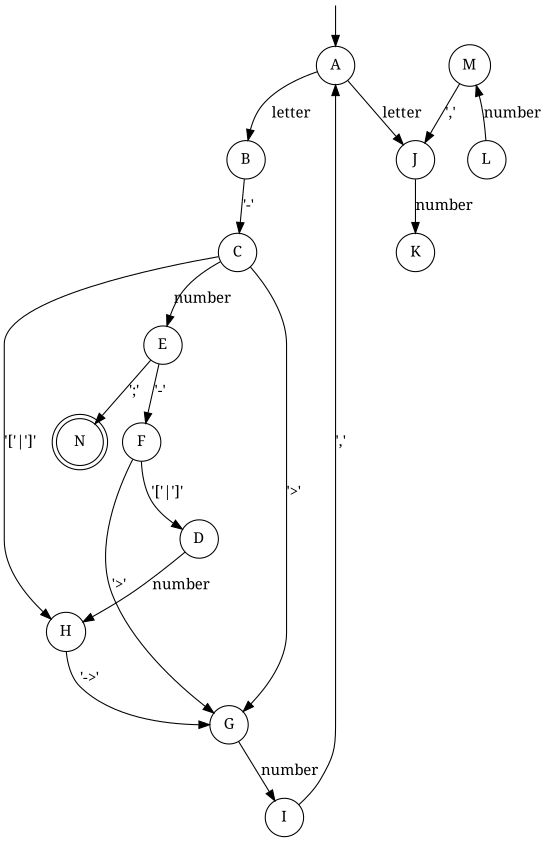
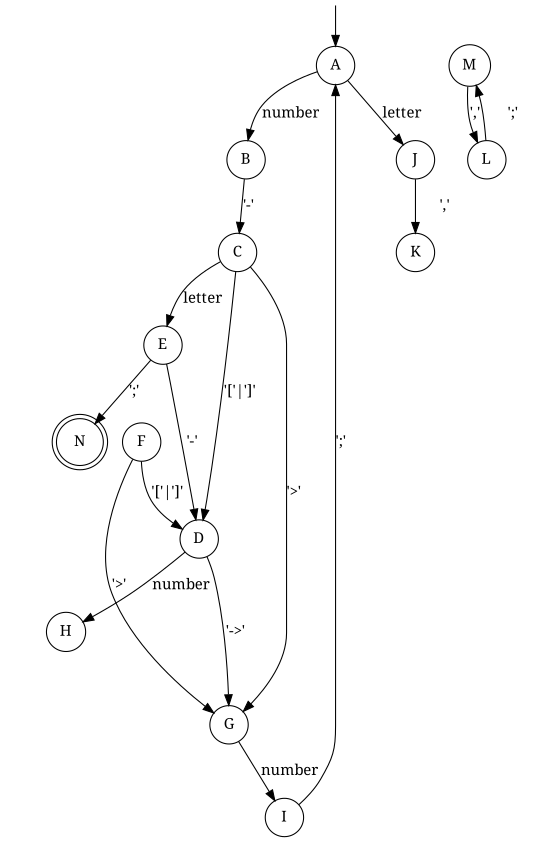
  digraph {
    fontname="Noto Serif"
    node [fontname="Noto Serif" shape=circle]
    edge [fontname="Noto Serif"]
    Q0 [fixedsize=true height=0 style=invisible width=0]
    A
    B
    J
    C
    K
    D
    E
    G
    H
    F
    N [shape=doublecircle]
    I
    L
    M
    Q0 -> A
-   A -> B [label=letter]
+   A -> B [label=number]
    A -> J [label=letter]
    B -> C [label="'-'"]
-   J -> K [label=number]
-   C -> H [label="'['|']'"]
-   C -> E [label=number]
+   J -> K [label="','"]
+   C -> D [label="'['|']'"]
+   C -> E [label=letter]
    C -> G [label="'>'"]
    D -> H [label=number]
-   E -> F [label="'-'"]
+   E -> D [label="'-'"]
    E -> N [label="';'"]
    G -> I [label=number]
-   H -> G [label="'->'"]
+   D -> G [label="'->'"]
    F -> D [label="'['|']'"]
    F -> G [label="'>'"]
-   I -> A [label="','"]
-   L -> M [label=number]
-   M -> J [label="','"]
+   I -> A [label="';'"]
+   L -> M [label="';'"]
+   M -> L [label="','"]
  }
